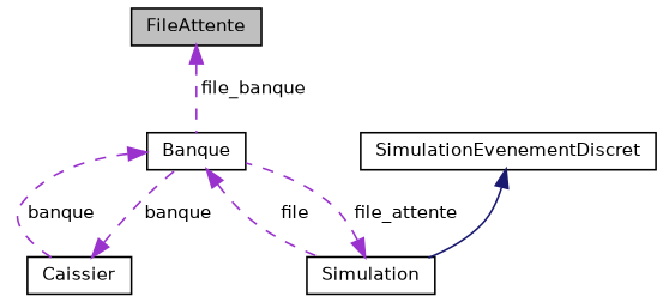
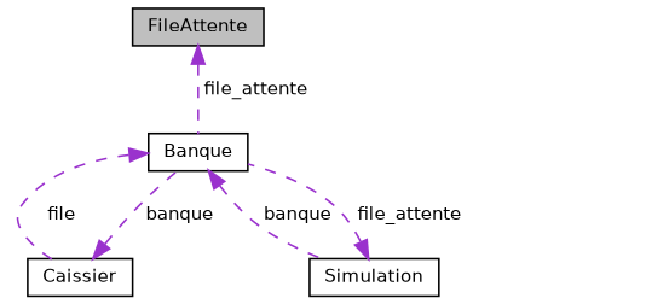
  digraph {
    node [color=black fillcolor=white fontname=Helvetica fontsize=10 shape=record style=filled]
    edge [color=darkorchid3 dir=back fontname=Helvetica fontsize=10 labelfontname=Helvetica labelfontsize=10 style=dashed]
    n1 [fillcolor=grey75 fontcolor=black height=0.2 label=FileAttente width=0.4]
    n2 [height=0.2 label=Banque width=0.4]
    n3 [height=0.2 label=Caissier width=0.4]
    n4 [height=0.2 label=Simulation width=0.4]
-   n5 [height=0.2 label=SimulationEvenementDiscret width=0.4]
-   n1 -> n2 [label=" file_banque"]
-   n2 -> n3 [label=" banque"]
-   n2 -> n4 [label=" file"]
+   n1 -> n2 [label=" file_attente"]
+   n2 -> n3 [label=" file"]
+   n2 -> n4 [label=" banque"]
    n3 -> n2 [label=" banque"]
    n4 -> n2 [label=" file_attente"]
-   n5 -> n4 [color=midnightblue style=solid]
  }
